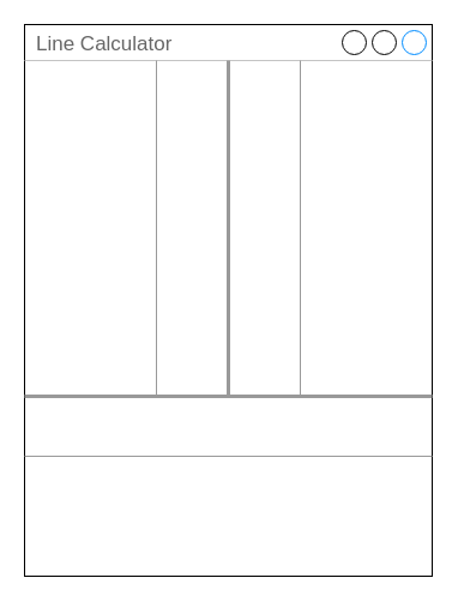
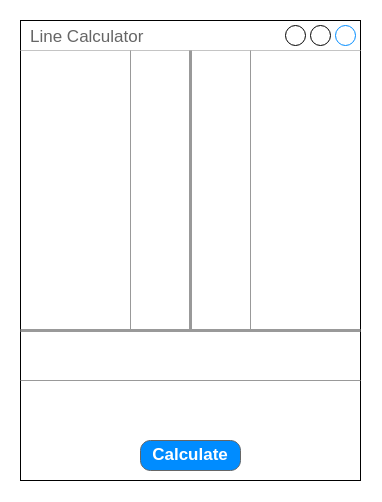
  <mxCell id="0" />
  <mxCell id="1" parent="0" />
  <mxCell id="2" value="Line Calculator" style="strokeWidth=1;shadow=0;dashed=0;align=center;html=1;shape=mxgraph.mockup.containers.window;align=left;verticalAlign=top;spacingLeft=8;strokeColor2=#008cff;strokeColor3=#c4c4c4;fontColor=#666666;mainText=;fontSize=17;labelBackgroundColor=none;whiteSpace=wrap;" vertex="1" parent="1"><mxGeometry x="20" y="20" width="340" height="460" as="geometry" /></mxCell>
  <mxCell id="3" value="" style="verticalLabelPosition=bottom;shadow=0;dashed=0;align=center;html=1;verticalAlign=top;strokeWidth=3;shape=mxgraph.mockup.markup.line;strokeColor=#999999;" vertex="1" parent="1"><mxGeometry x="20" y="320" width="340" height="20" as="geometry" /></mxCell>
  <mxCell id="4" value="" style="verticalLabelPosition=bottom;shadow=0;dashed=0;align=center;html=1;verticalAlign=top;strokeWidth=3;shape=mxgraph.mockup.markup.line;strokeColor=#999999;direction=north;" vertex="1" parent="1"><mxGeometry x="180" y="50" width="20" height="280" as="geometry" /></mxCell>
  <mxCell id="5" value="" style="verticalLabelPosition=bottom;shadow=0;dashed=0;align=center;html=1;verticalAlign=top;strokeWidth=1;shape=mxgraph.mockup.markup.line;strokeColor=#999999;direction=north;" vertex="1" parent="1"><mxGeometry x="240" y="50" width="20" height="280" as="geometry" /></mxCell>
  <mxCell id="6" value="" style="verticalLabelPosition=bottom;shadow=0;dashed=0;align=center;html=1;verticalAlign=top;strokeWidth=1;shape=mxgraph.mockup.markup.line;strokeColor=#999999;direction=north;" vertex="1" parent="1"><mxGeometry x="120" y="50" width="20" height="280" as="geometry" /></mxCell>
  <mxCell id="7" value="" style="verticalLabelPosition=bottom;shadow=0;dashed=0;align=center;html=1;verticalAlign=top;strokeWidth=1;shape=mxgraph.mockup.markup.line;strokeColor=#999999;" vertex="1" parent="1"><mxGeometry x="20" y="370" width="340" height="20" as="geometry" /></mxCell>
+ <mxCell id="8" value="Calculate" style="strokeWidth=1;shadow=0;dashed=0;align=center;html=1;shape=mxgraph.mockup.buttons.button;strokeColor=#666666;fontColor=#ffffff;mainText=;buttonStyle=round;fontSize=17;fontStyle=1;fillColor=#008cff;whiteSpace=wrap;" vertex="1" parent="1"><mxGeometry x="140" y="440" width="100" height="30" as="geometry" /></mxCell>
